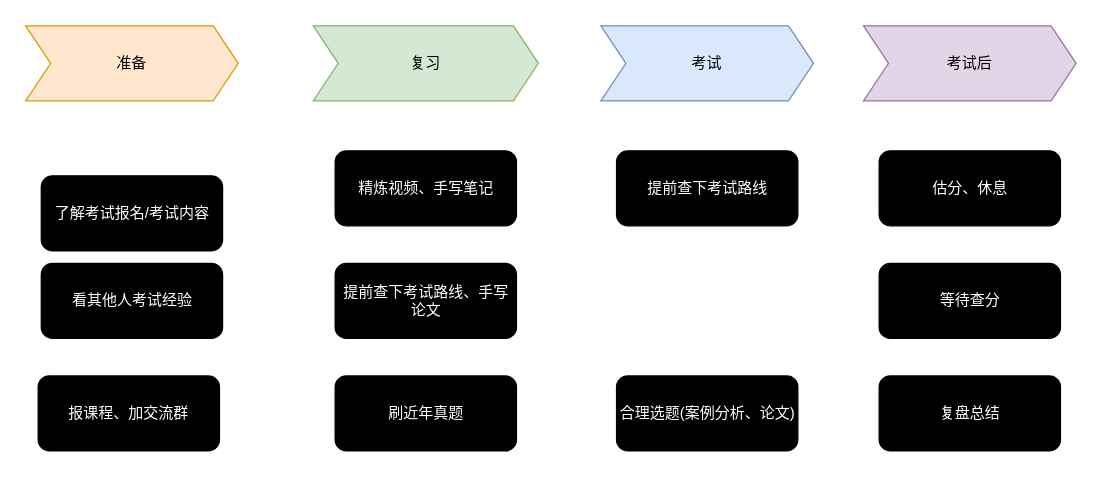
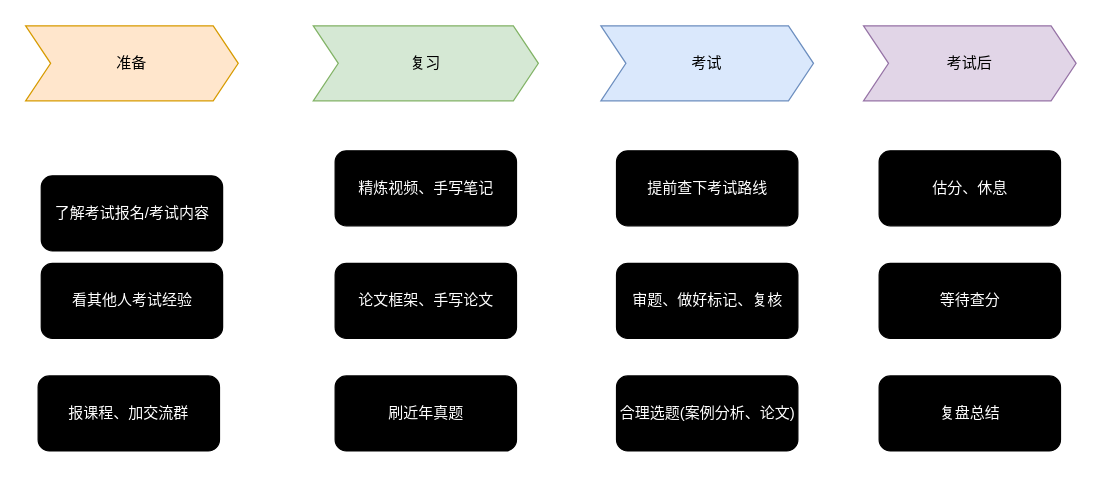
  <mxCell id="0" />
  <mxCell id="1" parent="0" />
  <mxCell id="2" value="准备" style="shape=step;perimeter=stepPerimeter;whiteSpace=wrap;html=1;fixedSize=1;fillColor=#ffe6cc;strokeColor=#d79b00;" parent="1" vertex="1"><mxGeometry x="20" y="20" width="170" height="60" as="geometry" /></mxCell>
  <mxCell id="3" value="复习" style="shape=step;perimeter=stepPerimeter;whiteSpace=wrap;html=1;fixedSize=1;fillColor=#d5e8d4;strokeColor=#82b366;" parent="1" vertex="1"><mxGeometry x="250" y="20" width="180" height="60" as="geometry" /></mxCell>
  <mxCell id="4" value="考试" style="shape=step;perimeter=stepPerimeter;whiteSpace=wrap;html=1;fixedSize=1;fillColor=#dae8fc;strokeColor=#6c8ebf;" parent="1" vertex="1"><mxGeometry x="480" y="20" width="170" height="60" as="geometry" /></mxCell>
  <mxCell id="5" value="考试后" style="shape=step;perimeter=stepPerimeter;whiteSpace=wrap;html=1;fixedSize=1;fillColor=#e1d5e7;strokeColor=#9673a6;" parent="1" vertex="1"><mxGeometry x="690" y="20" width="170" height="60" as="geometry" /></mxCell>
  <mxCell id="6" value="了解考试报名/考试内容" style="rounded=1;whiteSpace=wrap;html=1;fillColor=#000000;fontColor=#FFFFFF;" parent="1" vertex="1"><mxGeometry x="32.5" y="140" width="145" height="60" as="geometry" /></mxCell>
  <mxCell id="7" value="看其他人考试经验" style="rounded=1;whiteSpace=wrap;html=1;fillColor=#000000;fontColor=#FFFFFF;" parent="1" vertex="1"><mxGeometry x="32.5" y="210" width="145" height="60" as="geometry" /></mxCell>
  <mxCell id="8" value="报课程、加交流群" style="rounded=1;whiteSpace=wrap;html=1;fillColor=#000000;fontColor=#FFFFFF;" parent="1" vertex="1"><mxGeometry x="30" y="300" width="145" height="60" as="geometry" /></mxCell>
  <mxCell id="9" value="精炼视频、手写笔记" style="rounded=1;whiteSpace=wrap;html=1;fillColor=#000000;fontColor=#FFFFFF;" parent="1" vertex="1"><mxGeometry x="267.5" y="120" width="145" height="60" as="geometry" /></mxCell>
- <mxCell id="10" value="提前查下考试路线、手写论文" style="rounded=1;whiteSpace=wrap;html=1;fillColor=#000000;fontColor=#FFFFFF;" parent="1" vertex="1"><mxGeometry x="267.5" y="210" width="145" height="60" as="geometry" /></mxCell>
+ <mxCell id="10" value="论文框架、手写论文" style="rounded=1;whiteSpace=wrap;html=1;fillColor=#000000;fontColor=#FFFFFF;" parent="1" vertex="1"><mxGeometry x="267.5" y="210" width="145" height="60" as="geometry" /></mxCell>
  <mxCell id="11" value="刷近年真题" style="rounded=1;whiteSpace=wrap;html=1;fillColor=#000000;fontColor=#FFFFFF;" parent="1" vertex="1"><mxGeometry x="267.5" y="300" width="145" height="60" as="geometry" /></mxCell>
  <mxCell id="12" value="提前查下考试路线" style="rounded=1;whiteSpace=wrap;html=1;fillColor=#000000;fontColor=#FFFFFF;" vertex="1" parent="1"><mxGeometry x="492.5" y="120" width="145" height="60" as="geometry" /></mxCell>
+ <mxCell id="13" value="审题、做好标记、复核" style="rounded=1;whiteSpace=wrap;html=1;fillColor=#000000;fontColor=#FFFFFF;" vertex="1" parent="1"><mxGeometry x="492.5" y="210" width="145" height="60" as="geometry" /></mxCell>
  <mxCell id="14" value="合理选题(案例分析、论文)" style="rounded=1;whiteSpace=wrap;html=1;fillColor=#000000;fontColor=#FFFFFF;" vertex="1" parent="1"><mxGeometry x="492.5" y="300" width="145" height="60" as="geometry" /></mxCell>
  <mxCell id="15" value="估分、休息" style="rounded=1;whiteSpace=wrap;html=1;fillColor=#000000;fontColor=#FFFFFF;" vertex="1" parent="1"><mxGeometry x="702.5" y="120" width="145" height="60" as="geometry" /></mxCell>
  <mxCell id="16" value="等待查分" style="rounded=1;whiteSpace=wrap;html=1;fillColor=#000000;fontColor=#FFFFFF;" vertex="1" parent="1"><mxGeometry x="702.5" y="210" width="145" height="60" as="geometry" /></mxCell>
  <mxCell id="17" value="复盘总结" style="rounded=1;whiteSpace=wrap;html=1;fillColor=#000000;fontColor=#FFFFFF;" vertex="1" parent="1"><mxGeometry x="702.5" y="300" width="145" height="60" as="geometry" /></mxCell>
